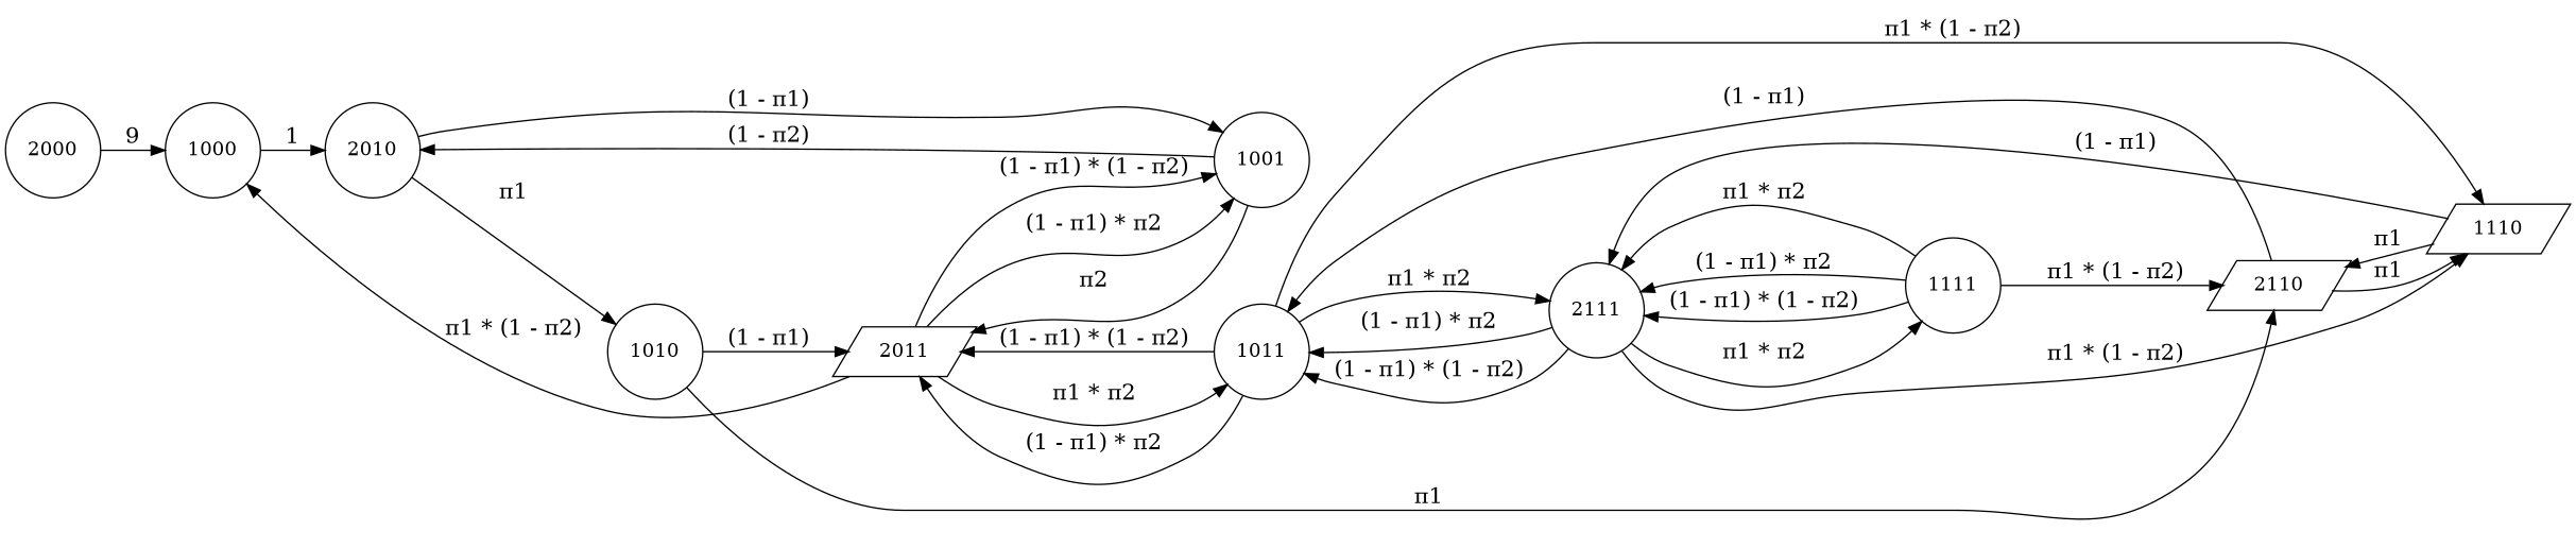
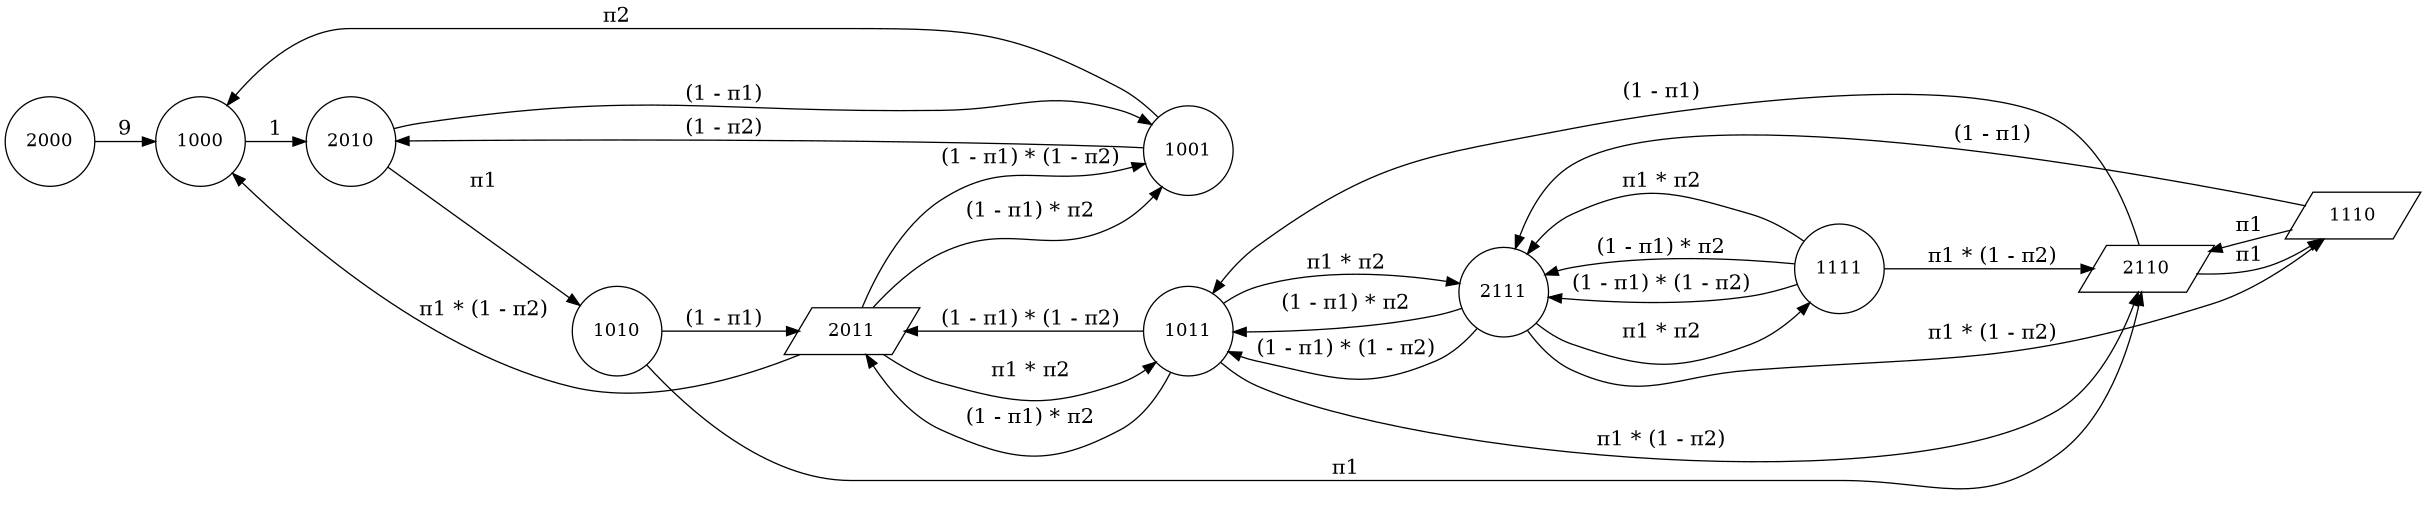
  digraph {
    rankdir=LR
    node [shape=circle]
    edge [fontsize=16]
    2000
    1000
    2010
    1010
    1001
    2011 [shape=parallelogram]
    2110 [shape=parallelogram]
    1011
    1110 [shape=parallelogram]
    2111
    1111
    2000 -> 1000 [label=9]
    1000 -> 2010 [label=1]
    2010 -> 1010 [label="&pi;1"]
    2010 -> 1001 [label="(1 - &pi;1)"]
    1010 -> 2011 [label="(1 - &pi;1)"]
    1010 -> 2110 [label="&pi;1"]
    1001 -> 2010 [label="(1 - &pi;2)"]
-   1001 -> 2011 [label="&pi;2"]
+   1001 -> 1000 [label="&pi;2"]
    2011 -> 1000 [label="&pi;1 * (1 - &pi;2)"]
    2011 -> 1001 [label="(1 - &pi;1) * &pi;2"]
    2011 -> 1001 [label="(1 - &pi;1) * (1 - &pi;2)"]
    2011 -> 1011 [label="&pi;1 * &pi;2"]
    2110 -> 1011 [label="(1 - &pi;1)"]
    2110 -> 1110 [label="&pi;1"]
    1011 -> 2011 [label="(1 - &pi;1) * &pi;2"]
    1011 -> 2011 [label="(1 - &pi;1) * (1 - &pi;2)"]
-   1011 -> 1110 [label="&pi;1 * (1 - &pi;2)"]
+   1011 -> 2110 [label="&pi;1 * (1 - &pi;2)"]
    1011 -> 2111 [label="&pi;1 * &pi;2"]
    1110 -> 2110 [label="&pi;1"]
    1110 -> 2111 [label="(1 - &pi;1)"]
    2111 -> 1011 [label="(1 - &pi;1) * &pi;2"]
    2111 -> 1011 [label="(1 - &pi;1) * (1 - &pi;2)"]
    2111 -> 1110 [label="&pi;1 * (1 - &pi;2)"]
    2111 -> 1111 [label="&pi;1 * &pi;2"]
    1111 -> 2110 [label="&pi;1 * (1 - &pi;2)"]
    1111 -> 2111 [label="&pi;1 * &pi;2"]
    1111 -> 2111 [label="(1 - &pi;1) * &pi;2"]
    1111 -> 2111 [label="(1 - &pi;1) * (1 - &pi;2)"]
  }
